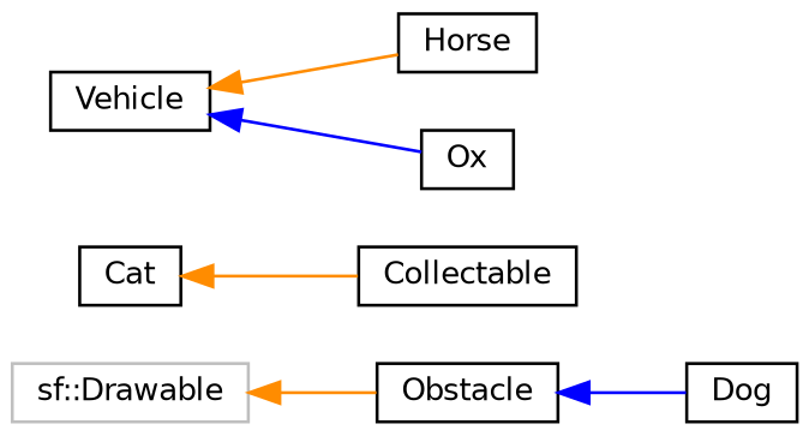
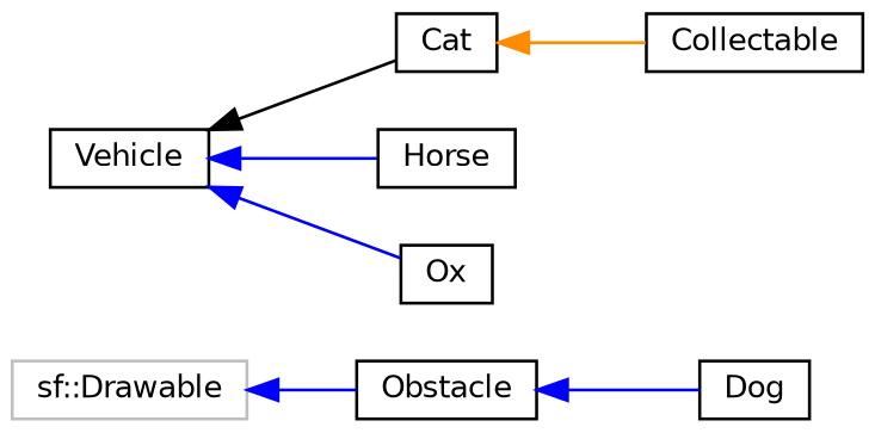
  digraph {
    rankdir=LR
    node [color=black fillcolor=white fontname=Helvetica fontsize=10 shape=record style=filled]
    edge [color=darkorange dir=back fontname=Helvetica fontsize=10 labelfontname=Helvetica labelfontsize=10 style=solid]
    n1 [color=grey75 height=0.2 label="sf::Drawable" width=0.4]
    n2 [height=0.2 label=Obstacle width=0.4]
    n3 [height=0.2 label=Collectable width=0.4]
    n4 [height=0.2 label=Dog width=0.4]
    n5 [height=0.2 label=Vehicle width=0.4]
    n6 [height=0.2 label=Cat width=0.4]
    n7 [height=0.2 label=Horse width=0.4]
    n8 [height=0.2 label=Ox width=0.4]
-   n1 -> n2
+   n1 -> n2 [color=blue]
    n2 -> n4 [color=blue]
-   n5 -> n7
+   n5 -> n6 [color=black]
+   n5 -> n7 [color=blue]
    n5 -> n8 [color=blue]
    n6 -> n3
  }
